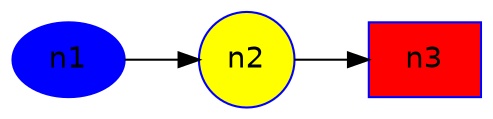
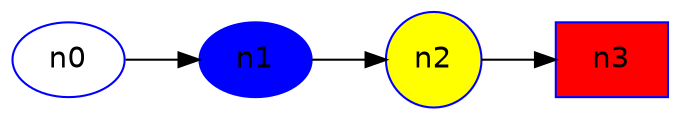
  digraph {
    rankdir=LR
    fontname="DejaVu Sans"
    node [color=blue shape=ellipse style=filled fontname="DejaVu Sans"]
    edge [fontname="DejaVu Sans"]
    n1
    n2 [fillcolor=yellow shape=circle]
    n3 [fillcolor=red shape=box]
+   n0 [style=""]
    n1 -> n2
    n2 -> n3
+   n0 -> n1
  }
